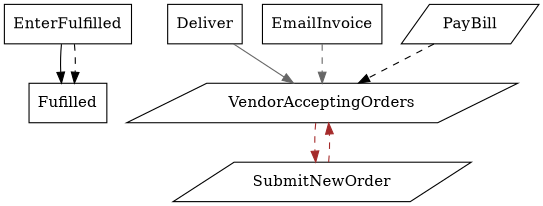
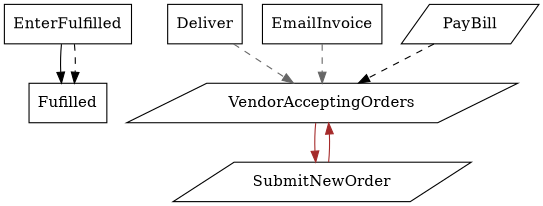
  digraph {
    node [shape=box]
    edge [color=black style=dashed]
    n1 [label=Fufilled]
    n2 [label=VendorAcceptingOrders shape=parallelogram]
    n3 [label=SubmitNewOrder shape=parallelogram]
    n4 [label=EnterFulfilled]
    n5 [label=Deliver]
    n6 [label=EmailInvoice]
    n7 [label=PayBill shape=parallelogram]
-   n2 -> n3 [color=brown]
-   n3 -> n2 [color=brown]
+   n2 -> n3 [color=brown style=solid]
+   n3 -> n2 [color=brown style=solid]
    n4 -> n1 [style=solid]
    n4 -> n1
-   n5 -> n2 [color=gray40 style=solid]
+   n5 -> n2 [color=gray40]
    n6 -> n2 [color=gray40]
    n7 -> n2
  }
